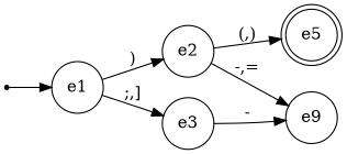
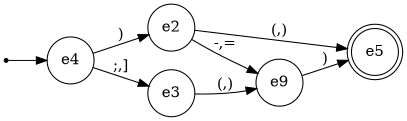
  digraph {
    rankdir=LR
    node [shape=circle]
    e5 [shape=doublecircle]
-   e1
+   e1 [label=e4]
    e2
    e3
    n5 [label=e9]
    "" [shape=point]
    e1 -> e2 [label=")"]
    e1 -> e3 [label=";,]"]
    e2 -> e5 [label="(,)"]
    e2 -> n5 [label="-,="]
-   e3 -> n5 [label="-"]
+   e3 -> n5 [label="(,)"]
+   n5 -> e5 [label=")"]
    "" -> e1
  }
